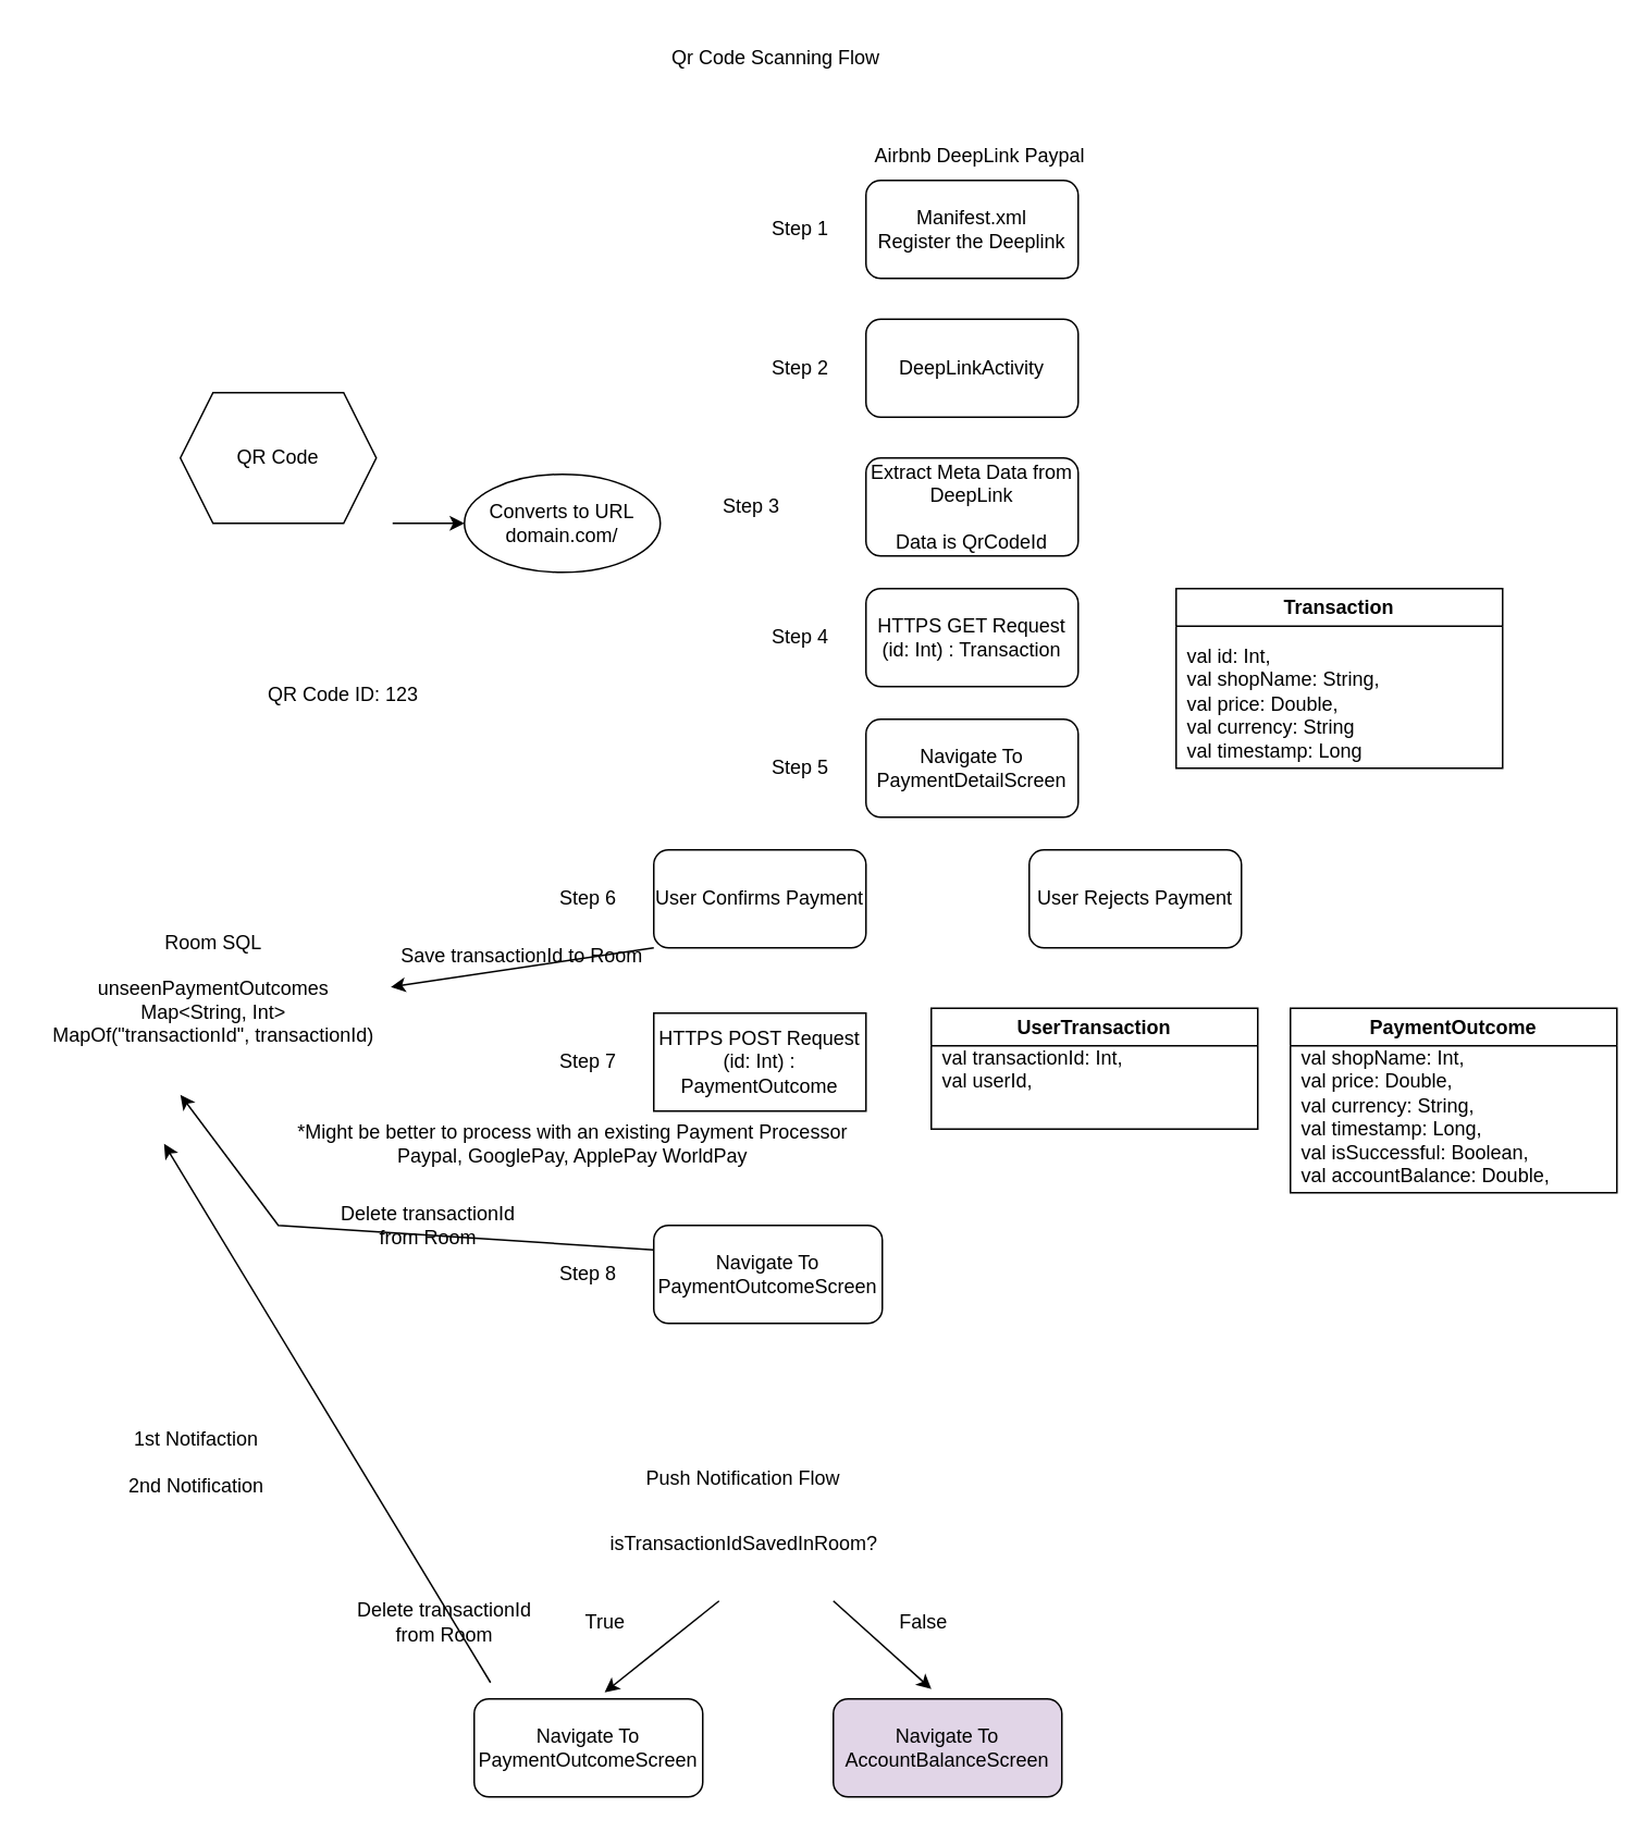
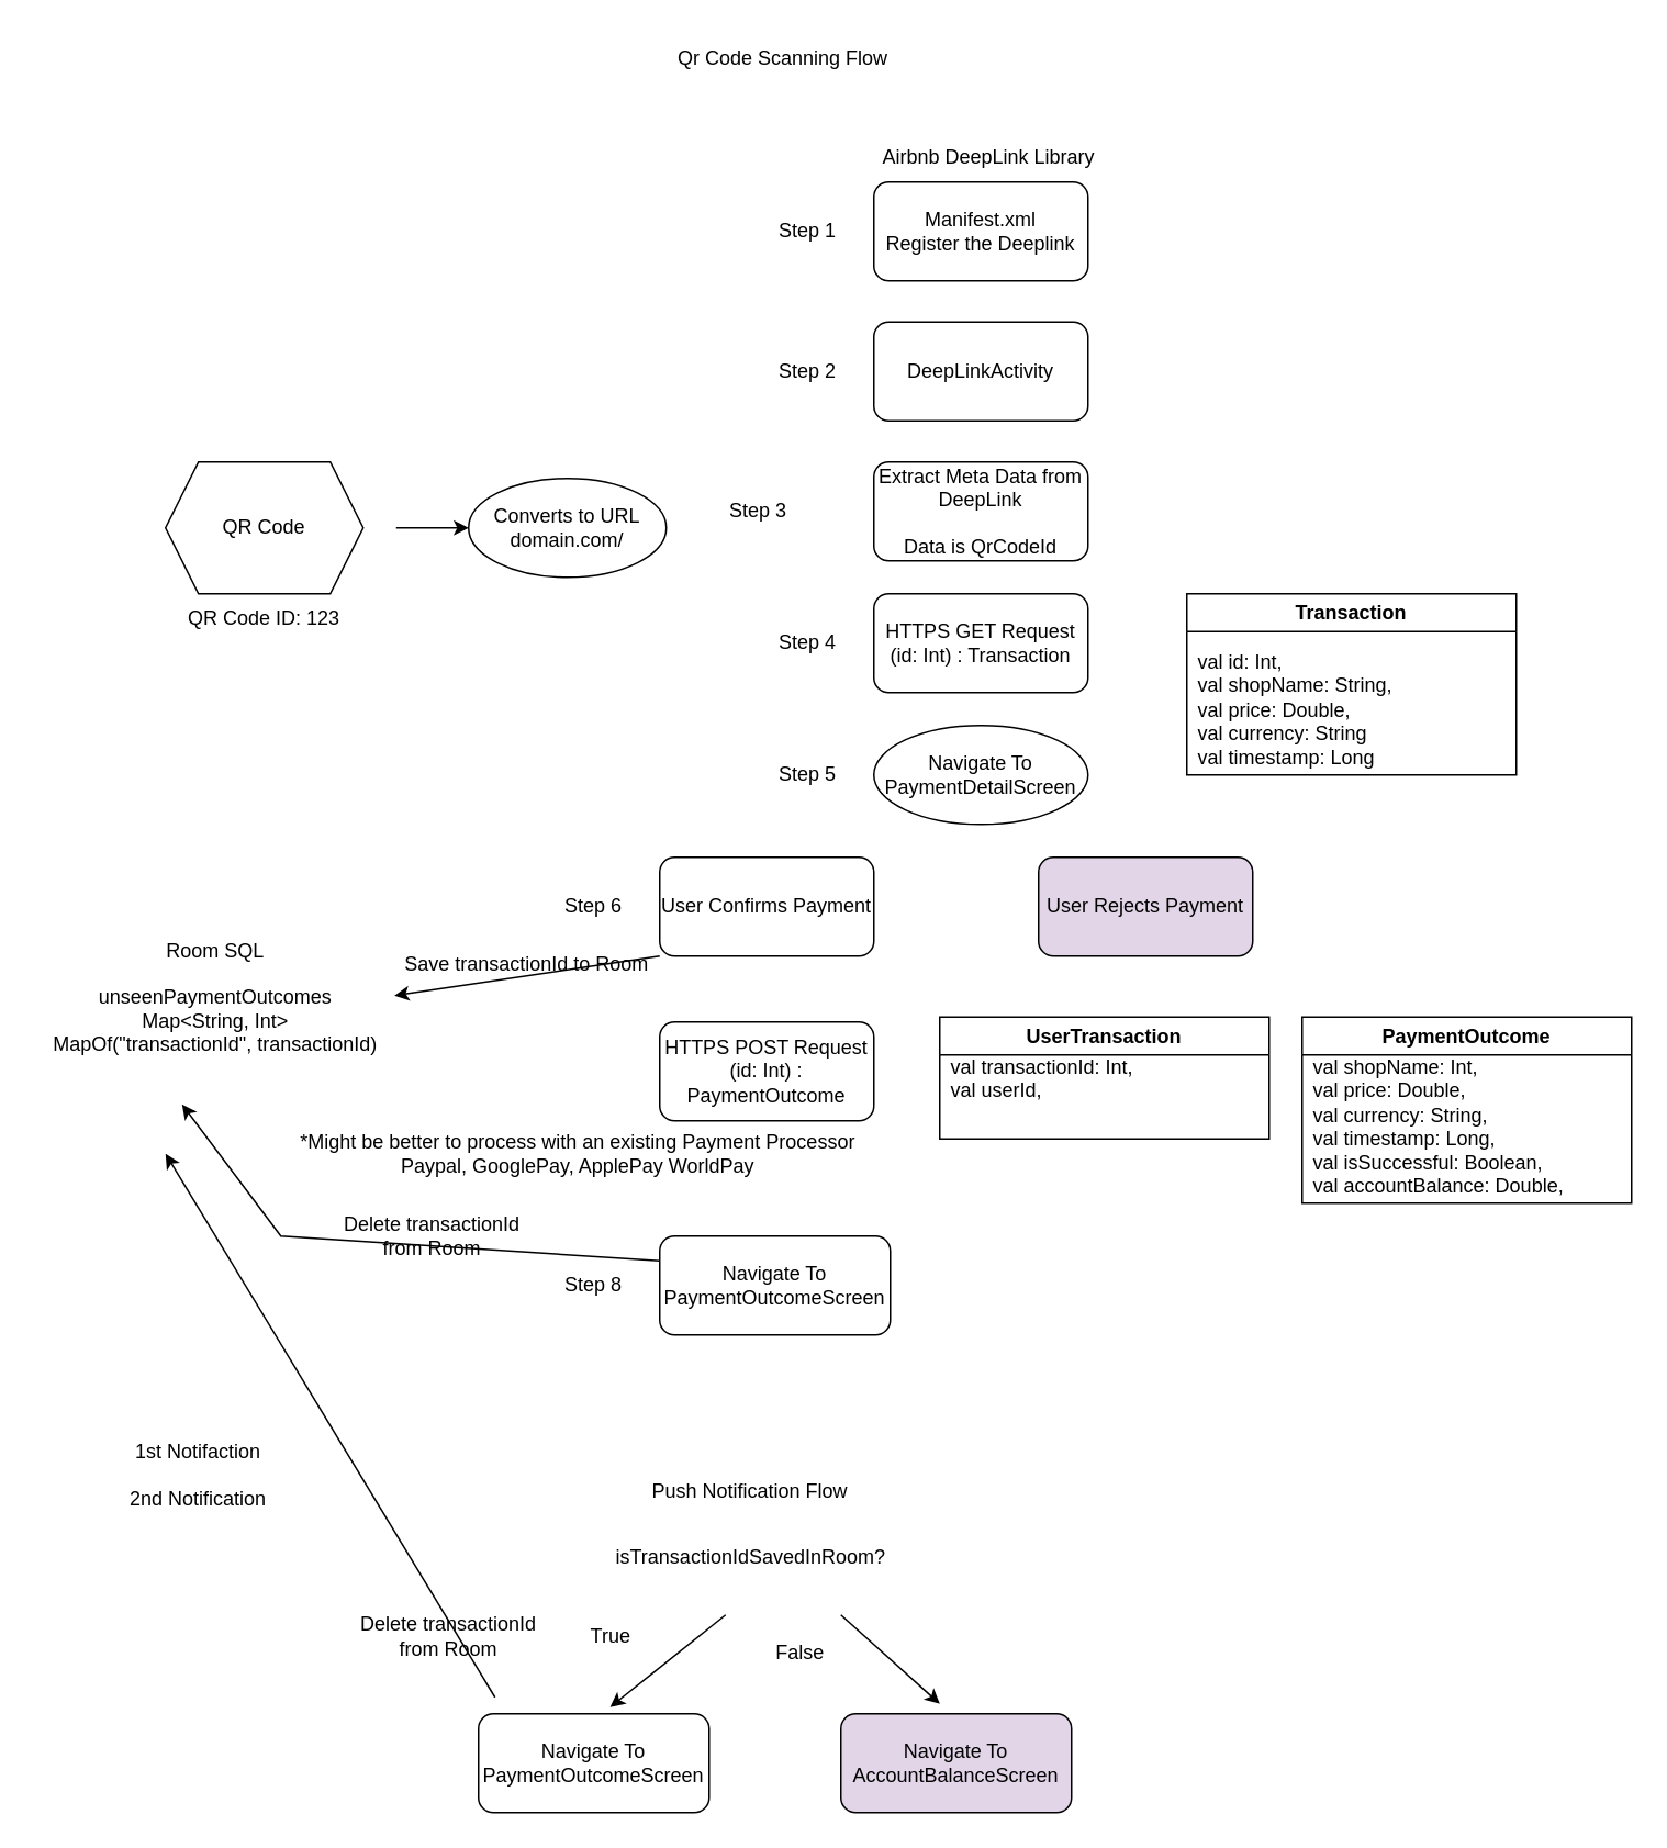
  <mxCell id="0" />
  <mxCell id="1" parent="0" />
- <mxCell id="2" value="QR Code" style="shape=hexagon;perimeter=hexagonPerimeter2;whiteSpace=wrap;html=1;fixedSize=1;" vertex="1" parent="1"><mxGeometry x="110" y="240" width="120" height="80" as="geometry" /></mxCell>
+ <mxCell id="2" value="QR Code" style="shape=hexagon;perimeter=hexagonPerimeter2;whiteSpace=wrap;html=1;fixedSize=1;" vertex="1" parent="1"><mxGeometry x="100" y="280" width="120" height="80" as="geometry" /></mxCell>
  <mxCell id="3" value="" style="endArrow=classic;html=1;rounded=0;" edge="1" parent="1" target="4"><mxGeometry width="50" height="50" relative="1" as="geometry"><mxPoint x="240" y="320" as="sourcePoint" /><mxPoint x="330" y="320" as="targetPoint" /></mxGeometry></mxCell>
  <mxCell id="4" value="Converts to URL&lt;br&gt;domain.com/" style="ellipse;whiteSpace=wrap;html=1;" vertex="1" parent="1"><mxGeometry x="284" y="290" width="120" height="60" as="geometry" /></mxCell>
  <mxCell id="5" value="Manifest.xml&lt;br&gt;Register the Deeplink" style="rounded=1;whiteSpace=wrap;html=1;" vertex="1" parent="1"><mxGeometry x="530" y="110" width="130" height="60" as="geometry" /></mxCell>
- <mxCell id="6" value="Airbnb DeepLink Paypal" style="text;html=1;strokeColor=none;fillColor=none;align=center;verticalAlign=middle;whiteSpace=wrap;rounded=0;" vertex="1" parent="1"><mxGeometry x="530" width="140" height="30" as="geometry" y="80" /></mxCell>
+ <mxCell id="6" value="Airbnb DeepLink Library" style="text;html=1;strokeColor=none;fillColor=none;align=center;verticalAlign=middle;whiteSpace=wrap;rounded=0;" vertex="1" parent="1"><mxGeometry x="530" width="140" height="30" as="geometry" y="80" /></mxCell>
  <mxCell id="7" value="Qr Code Scanning Flow" style="text;html=1;strokeColor=none;fillColor=none;align=center;verticalAlign=middle;whiteSpace=wrap;rounded=0;" vertex="1" parent="1"><mxGeometry x="380" y="20" width="190" height="30" as="geometry" /></mxCell>
  <mxCell id="8" value="Step 1" style="text;html=1;strokeColor=none;fillColor=none;align=center;verticalAlign=middle;whiteSpace=wrap;rounded=0;" vertex="1" parent="1"><mxGeometry x="460" y="125" width="60" height="30" as="geometry" /></mxCell>
  <mxCell id="9" value="Step 2" style="text;html=1;strokeColor=none;fillColor=none;align=center;verticalAlign=middle;whiteSpace=wrap;rounded=0;" vertex="1" parent="1"><mxGeometry x="460" y="210" width="60" height="30" as="geometry" /></mxCell>
  <mxCell id="10" value="DeepLinkActivity" style="rounded=1;whiteSpace=wrap;html=1;" vertex="1" parent="1"><mxGeometry x="530" y="195" width="130" height="60" as="geometry" /></mxCell>
  <mxCell id="11" value="Extract Meta Data from DeepLink&lt;br&gt;&lt;br&gt;Data is QrCodeId" style="rounded=1;whiteSpace=wrap;html=1;" vertex="1" parent="1"><mxGeometry x="530" y="280" width="130" height="60" as="geometry" /></mxCell>
  <mxCell id="12" value="Step 3" style="text;html=1;strokeColor=none;fillColor=none;align=center;verticalAlign=middle;whiteSpace=wrap;rounded=0;" vertex="1" parent="1"><mxGeometry x="430" y="295" width="60" height="30" as="geometry" /></mxCell>
- <mxCell id="13" value="QR Code ID: 123" style="text;html=1;strokeColor=none;fillColor=none;align=center;verticalAlign=middle;whiteSpace=wrap;rounded=0;" vertex="1" parent="1"><mxGeometry x="150" y="410" width="120" height="30" as="geometry" /></mxCell>
+ <mxCell id="13" value="QR Code ID: 123" style="text;html=1;strokeColor=none;fillColor=none;align=center;verticalAlign=middle;whiteSpace=wrap;rounded=0;" vertex="1" parent="1"><mxGeometry x="100" y="360" width="120" height="30" as="geometry" /></mxCell>
  <mxCell id="14" value="HTTPS GET Request (id: Int) : Transaction" style="rounded=1;whiteSpace=wrap;html=1;" vertex="1" parent="1"><mxGeometry x="530" y="360" width="130" height="60" as="geometry" /></mxCell>
  <mxCell id="15" value="Step 4" style="text;html=1;strokeColor=none;fillColor=none;align=center;verticalAlign=middle;whiteSpace=wrap;rounded=0;" vertex="1" parent="1"><mxGeometry x="460" y="375" width="60" height="30" as="geometry" /></mxCell>
- <mxCell id="16" value="Navigate To PaymentDetailScreen" style="rounded=1;whiteSpace=wrap;html=1;" vertex="1" parent="1"><mxGeometry x="530" y="440" width="130" height="60" as="geometry" /></mxCell>
+ <mxCell id="16" value="Navigate To PaymentDetailScreen" style="ellipse;whiteSpace=wrap;html=1;" vertex="1" parent="1"><mxGeometry x="530" y="440" width="130" height="60" as="geometry" /></mxCell>
  <mxCell id="17" value="Step 5" style="text;html=1;strokeColor=none;fillColor=none;align=center;verticalAlign=middle;whiteSpace=wrap;rounded=0;" vertex="1" parent="1"><mxGeometry x="460" y="455" width="60" height="30" as="geometry" /></mxCell>
  <mxCell id="18" value="Transaction" style="swimlane;whiteSpace=wrap;html=1;" vertex="1" parent="1"><mxGeometry x="720" y="360" width="200" height="110" as="geometry" /></mxCell>
  <mxCell id="19" value="val id: Int,&lt;br&gt;val shopName: String,&lt;br&gt;val price: Double,&lt;br&gt;val currency: String&lt;br&gt;val timestamp: Long" style="text;html=1;align=left;verticalAlign=top;resizable=0;points=[];autosize=1;strokeColor=none;fillColor=none;" vertex="1" parent="1"><mxGeometry x="725" y="388" width="140" height="90" as="geometry" /></mxCell>
  <mxCell id="20" value="User Confirms Payment" style="rounded=1;whiteSpace=wrap;html=1;" vertex="1" parent="1"><mxGeometry x="400" y="520" width="130" height="60" as="geometry" /></mxCell>
  <mxCell id="21" value="Step 6" style="text;html=1;strokeColor=none;fillColor=none;align=center;verticalAlign=middle;whiteSpace=wrap;rounded=0;" vertex="1" parent="1"><mxGeometry x="330" y="535" width="60" height="30" as="geometry" /></mxCell>
- <mxCell id="22" value="User Rejects Payment" style="rounded=1;whiteSpace=wrap;html=1;" vertex="1" parent="1"><mxGeometry x="630" y="520" width="130" height="60" as="geometry" /></mxCell>
- <mxCell id="23" value="HTTPS POST Request (id: Int) : PaymentOutcome" style="whiteSpace=wrap;html=1;rounded=0;" vertex="1" parent="1"><mxGeometry x="400" y="620" width="130" height="60" as="geometry" /></mxCell>
- <mxCell id="24" value="Step 7" style="text;html=1;strokeColor=none;fillColor=none;align=center;verticalAlign=middle;whiteSpace=wrap;rounded=0;" vertex="1" parent="1"><mxGeometry x="330" y="635" width="60" height="30" as="geometry" /></mxCell>
+ <mxCell id="22" value="User Rejects Payment" style="rounded=1;whiteSpace=wrap;html=1;fillColor=#e1d5e7;" vertex="1" parent="1"><mxGeometry x="630" y="520" width="130" height="60" as="geometry" /></mxCell>
+ <mxCell id="23" value="HTTPS POST Request (id: Int) : PaymentOutcome" style="rounded=1;whiteSpace=wrap;html=1;" vertex="1" parent="1"><mxGeometry x="400" y="620" width="130" height="60" as="geometry" /></mxCell>
  <mxCell id="25" value="UserTransaction" style="swimlane;whiteSpace=wrap;html=1;" vertex="1" parent="1"><mxGeometry x="570" y="617" width="200" height="74" as="geometry" /></mxCell>
  <mxCell id="26" value="val transactionId: Int,&lt;br&gt;val userId,&lt;br&gt;" style="text;html=1;align=left;verticalAlign=top;resizable=0;points=[];autosize=1;strokeColor=none;fillColor=none;" vertex="1" parent="1"><mxGeometry x="575" y="634" width="130" height="40" as="geometry" /></mxCell>
  <mxCell id="27" value="*Might be better to process with an existing Payment Processor&lt;br&gt;Paypal, GooglePay, ApplePay WorldPay" style="text;html=1;align=center;verticalAlign=middle;resizable=0;points=[];autosize=1;strokeColor=none;fillColor=none;" vertex="1" parent="1"><mxGeometry x="170" y="680" width="360" height="40" as="geometry" /></mxCell>
  <mxCell id="28" value="Navigate To PaymentOutcomeScreen" style="rounded=1;whiteSpace=wrap;html=1;" vertex="1" parent="1"><mxGeometry x="400" y="750" width="140" height="60" as="geometry" /></mxCell>
  <mxCell id="29" value="Step 8" style="text;html=1;strokeColor=none;fillColor=none;align=center;verticalAlign=middle;whiteSpace=wrap;rounded=0;" vertex="1" parent="1"><mxGeometry x="330" y="765" width="60" height="30" as="geometry" /></mxCell>
  <mxCell id="30" value="PaymentOutcome" style="swimlane;whiteSpace=wrap;html=1;" vertex="1" parent="1"><mxGeometry x="790" y="617" width="200" height="113" as="geometry" /></mxCell>
  <mxCell id="31" value="val shopName: Int,&lt;br&gt;val price: Double,&lt;br&gt;val currency: String,&lt;br&gt;val timestamp: Long,&lt;br&gt;val isSuccessful: Boolean,&lt;br&gt;val accountBalance: Double," style="text;html=1;align=left;verticalAlign=top;resizable=0;points=[];autosize=1;strokeColor=none;fillColor=none;" vertex="1" parent="1"><mxGeometry x="795" y="634" width="180" height="100" as="geometry" /></mxCell>
  <mxCell id="32" value="Navigate To PaymentOutcomeScreen" style="rounded=1;whiteSpace=wrap;html=1;" vertex="1" parent="1"><mxGeometry x="290" y="1040" width="140" height="60" as="geometry" /></mxCell>
  <mxCell id="33" value="Push Notification Flow" style="text;html=1;strokeColor=none;fillColor=none;align=center;verticalAlign=middle;whiteSpace=wrap;rounded=0;" vertex="1" parent="1"><mxGeometry x="360" y="890" width="190" height="30" as="geometry" /></mxCell>
  <mxCell id="34" value="" style="endArrow=classic;html=1;rounded=0;entryX=0.995;entryY=0.489;entryDx=0;entryDy=0;entryPerimeter=0;exitX=0;exitY=1;exitDx=0;exitDy=0;" edge="1" parent="1" source="20" target="36"><mxGeometry width="50" height="50" relative="1" as="geometry"><mxPoint x="470" y="780" as="sourcePoint" /><mxPoint x="327.97" y="601.36" as="targetPoint" /></mxGeometry></mxCell>
  <mxCell id="35" value="1st Notifaction&lt;br&gt;&lt;br&gt;2nd Notification" style="text;html=1;strokeColor=none;fillColor=none;align=center;verticalAlign=middle;whiteSpace=wrap;rounded=0;" vertex="1" parent="1"><mxGeometry x="60" y="880" width="120" height="30" as="geometry" /></mxCell>
  <mxCell id="36" value="Room SQL&lt;br&gt;&lt;br&gt;unseenPaymentOutcomes&lt;br&gt;Map&amp;lt;String, Int&amp;gt;&lt;br&gt;MapOf(&quot;transactionId&quot;, transactionId)" style="text;html=1;align=center;verticalAlign=middle;resizable=0;points=[];autosize=1;strokeColor=none;fillColor=none;" vertex="1" parent="1"><mxGeometry x="20" y="560" width="220" height="90" as="geometry" /></mxCell>
  <mxCell id="37" value="Save transactionId to Room" style="text;html=1;align=center;verticalAlign=middle;resizable=0;points=[];autosize=1;strokeColor=none;fillColor=none;" vertex="1" parent="1"><mxGeometry x="234" y="570" width="170" height="30" as="geometry" /></mxCell>
  <mxCell id="38" value="" style="endArrow=classic;html=1;rounded=0;exitX=0;exitY=0.25;exitDx=0;exitDy=0;" edge="1" parent="1" source="28"><mxGeometry width="50" height="50" relative="1" as="geometry"><mxPoint x="520" y="780" as="sourcePoint" /><mxPoint x="110" y="670" as="targetPoint" /><Array as="points"><mxPoint x="170" y="750" /></Array></mxGeometry></mxCell>
  <mxCell id="39" value="Delete transactionId from Room" style="text;html=1;strokeColor=none;fillColor=none;align=center;verticalAlign=middle;whiteSpace=wrap;rounded=0;" vertex="1" parent="1"><mxGeometry x="194" y="735" width="136" height="30" as="geometry" /></mxCell>
  <mxCell id="40" value="isTransactionIdSavedInRoom?" style="text;html=1;align=center;verticalAlign=middle;resizable=0;points=[];autosize=1;strokeColor=none;fillColor=none;" vertex="1" parent="1"><mxGeometry x="360" y="930" width="190" height="30" as="geometry" /></mxCell>
  <mxCell id="41" value="Navigate To AccountBalanceScreen" style="rounded=1;whiteSpace=wrap;html=1;fillColor=#e1d5e7;" vertex="1" parent="1"><mxGeometry x="510" y="1040" width="140" height="60" as="geometry" /></mxCell>
  <mxCell id="42" value="" style="endArrow=classic;html=1;rounded=0;entryX=0.571;entryY=-0.067;entryDx=0;entryDy=0;entryPerimeter=0;" edge="1" parent="1" target="32"><mxGeometry width="50" height="50" relative="1" as="geometry"><mxPoint x="440" y="980" as="sourcePoint" /><mxPoint x="570" y="890" as="targetPoint" /></mxGeometry></mxCell>
  <mxCell id="43" value="" style="endArrow=classic;html=1;rounded=0;entryX=0.429;entryY=-0.1;entryDx=0;entryDy=0;entryPerimeter=0;" edge="1" parent="1" target="41"><mxGeometry width="50" height="50" relative="1" as="geometry"><mxPoint x="510" y="980" as="sourcePoint" /><mxPoint x="570" y="890" as="targetPoint" /></mxGeometry></mxCell>
  <mxCell id="44" value="True" style="text;html=1;align=center;verticalAlign=middle;resizable=0;points=[];autosize=1;strokeColor=none;fillColor=none;" vertex="1" parent="1"><mxGeometry x="345" y="978" width="50" height="30" as="geometry" /></mxCell>
- <mxCell id="45" value="False" style="text;html=1;align=center;verticalAlign=middle;resizable=0;points=[];autosize=1;strokeColor=none;fillColor=none;" vertex="1" parent="1"><mxGeometry x="540" y="978" width="50" height="30" as="geometry" /></mxCell>
+ <mxCell id="45" value="False" style="text;html=1;align=center;verticalAlign=middle;resizable=0;points=[];autosize=1;strokeColor=none;fillColor=none;" vertex="1" parent="1"><mxGeometry x="460" y="988" width="50" height="30" as="geometry" /></mxCell>
  <mxCell id="46" value="" style="endArrow=classic;html=1;rounded=0;" edge="1" parent="1"><mxGeometry width="50" height="50" relative="1" as="geometry"><mxPoint x="300" y="1030" as="sourcePoint" /><mxPoint x="100" y="700" as="targetPoint" /></mxGeometry></mxCell>
  <mxCell id="47" value="Delete transactionId from Room" style="text;html=1;strokeColor=none;fillColor=none;align=center;verticalAlign=middle;whiteSpace=wrap;rounded=0;" vertex="1" parent="1"><mxGeometry x="204" y="978" width="136" height="30" as="geometry" /></mxCell>
